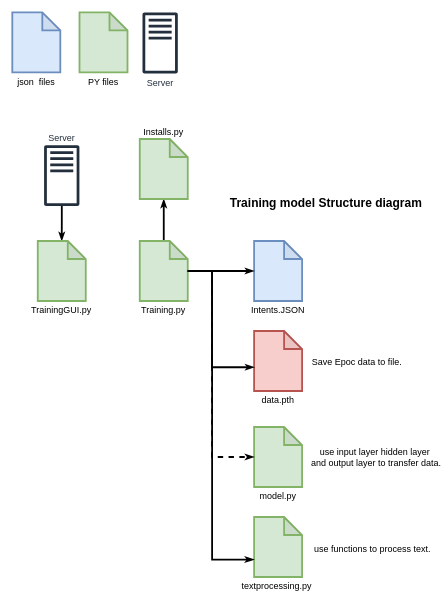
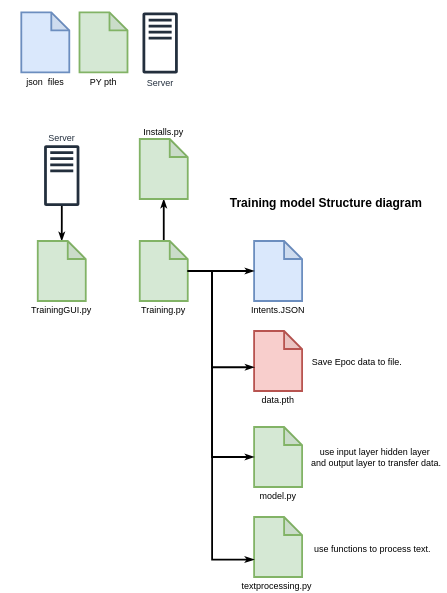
  <mxCell id="0" />
  <mxCell id="1" parent="0" />
- <mxCell id="2" value="&lt;span style=&quot;font-size: 15px;&quot;&gt;json&amp;nbsp; files&lt;/span&gt;" style="shape=note;whiteSpace=wrap;html=1;backgroundOutline=1;darkOpacity=0.05;fillColor=#dae8fc;strokeColor=#6c8ebf;strokeWidth=3;align=center;labelPosition=center;verticalLabelPosition=bottom;verticalAlign=top;" parent="1" vertex="1"><mxGeometry x="20" y="20" width="80" height="100" as="geometry" /></mxCell>
- <mxCell id="3" value="&lt;span style=&quot;font-size: 15px;&quot;&gt;PY files&lt;/span&gt;" style="shape=note;whiteSpace=wrap;html=1;backgroundOutline=1;darkOpacity=0.05;fillColor=#d5e8d4;strokeColor=#82b366;strokeWidth=3;align=center;labelPosition=center;verticalLabelPosition=bottom;verticalAlign=top;" parent="1" vertex="1"><mxGeometry x="132" y="20" width="80" height="100" as="geometry" /></mxCell>
+ <mxCell id="2" value="&lt;span style=&quot;font-size: 15px;&quot;&gt;json&amp;nbsp; files&lt;/span&gt;" style="shape=note;whiteSpace=wrap;html=1;backgroundOutline=1;darkOpacity=0.05;fillColor=#dae8fc;strokeColor=#6c8ebf;strokeWidth=3;align=center;labelPosition=center;verticalLabelPosition=bottom;verticalAlign=top;" parent="1" vertex="1"><mxGeometry x="35" y="20" width="80" height="100" as="geometry" /></mxCell>
+ <mxCell id="3" value="&lt;span style=&quot;font-size: 15px;&quot;&gt;PY pth&lt;/span&gt;" style="shape=note;whiteSpace=wrap;html=1;backgroundOutline=1;darkOpacity=0.05;fillColor=#d5e8d4;strokeColor=#82b366;strokeWidth=3;align=center;labelPosition=center;verticalLabelPosition=bottom;verticalAlign=top;" parent="1" vertex="1"><mxGeometry x="132" y="20" width="80" height="100" as="geometry" /></mxCell>
  <mxCell id="4" value="&lt;font style=&quot;font-size: 15px;&quot;&gt;Server&lt;/font&gt;" style="sketch=0;outlineConnect=0;fontColor=#232F3E;gradientColor=none;fillColor=#232F3D;strokeColor=none;dashed=0;verticalLabelPosition=bottom;verticalAlign=top;align=center;html=1;fontSize=12;fontStyle=0;aspect=fixed;pointerEvents=1;shape=mxgraph.aws4.traditional_server;" parent="1" vertex="1"><mxGeometry x="237" y="20" width="58.85" height="102" as="geometry" /></mxCell>
  <mxCell id="5" style="edgeStyle=orthogonalEdgeStyle;rounded=0;orthogonalLoop=1;jettySize=auto;html=1;strokeWidth=3;endArrow=classicThin;endFill=1;" parent="1" source="7" target="6" edge="1"><mxGeometry relative="1" as="geometry" /></mxCell>
  <mxCell id="6" value="&lt;span style=&quot;font-size: 15px;&quot;&gt;TrainingGUI.py&lt;/span&gt;" style="shape=note;whiteSpace=wrap;html=1;backgroundOutline=1;darkOpacity=0.05;fillColor=#d5e8d4;strokeColor=#82b366;strokeWidth=3;align=center;labelPosition=center;verticalLabelPosition=bottom;verticalAlign=top;" parent="1" vertex="1"><mxGeometry x="62.42" y="401" width="80" height="100" as="geometry" /></mxCell>
  <mxCell id="7" value="&lt;font style=&quot;font-size: 15px;&quot;&gt;Server&lt;/font&gt;" style="sketch=0;outlineConnect=0;fontColor=#232F3E;gradientColor=none;fillColor=#232F3D;strokeColor=none;dashed=0;verticalLabelPosition=top;verticalAlign=bottom;align=center;html=1;fontSize=12;fontStyle=0;aspect=fixed;pointerEvents=1;shape=mxgraph.aws4.traditional_server;labelPosition=center;" parent="1" vertex="1"><mxGeometry x="73" y="241" width="58.85" height="102" as="geometry" /></mxCell>
  <mxCell id="8" style="edgeStyle=orthogonalEdgeStyle;rounded=0;orthogonalLoop=1;jettySize=auto;html=1;strokeColor=default;strokeWidth=3;align=center;verticalAlign=middle;fontFamily=Helvetica;fontSize=11;fontColor=default;labelBackgroundColor=default;endArrow=classicThin;endFill=1;" parent="1" source="9" target="10" edge="1"><mxGeometry relative="1" as="geometry" /></mxCell>
  <mxCell id="9" value="&lt;span style=&quot;font-size: 15px;&quot;&gt;Training.py&lt;/span&gt;" style="shape=note;whiteSpace=wrap;html=1;backgroundOutline=1;darkOpacity=0.05;fillColor=#d5e8d4;strokeColor=#82b366;strokeWidth=3;align=center;labelPosition=center;verticalLabelPosition=bottom;verticalAlign=top;" parent="1" vertex="1"><mxGeometry x="232.42" y="401" width="80" height="100" as="geometry" /></mxCell>
  <mxCell id="10" value="&lt;span style=&quot;font-size: 15px;&quot;&gt;Installs.py&lt;/span&gt;" style="shape=note;whiteSpace=wrap;html=1;backgroundOutline=1;darkOpacity=0.05;fillColor=#d5e8d4;strokeColor=#82b366;strokeWidth=3;align=center;labelPosition=center;verticalLabelPosition=top;verticalAlign=bottom;" parent="1" vertex="1"><mxGeometry x="232.42" y="231" width="80" height="100" as="geometry" /></mxCell>
  <mxCell id="11" value="&lt;span style=&quot;font-size: 15px;&quot;&gt;Intents.JSON&lt;/span&gt;" style="shape=note;whiteSpace=wrap;html=1;backgroundOutline=1;darkOpacity=0.05;fillColor=#dae8fc;strokeColor=#6c8ebf;strokeWidth=3;align=center;labelPosition=center;verticalLabelPosition=bottom;verticalAlign=top;" parent="1" vertex="1"><mxGeometry x="423" y="401" width="80" height="100" as="geometry" /></mxCell>
  <mxCell id="12" style="edgeStyle=orthogonalEdgeStyle;rounded=0;orthogonalLoop=1;jettySize=auto;html=1;entryX=0;entryY=0.5;entryDx=0;entryDy=0;entryPerimeter=0;strokeColor=default;strokeWidth=3;align=center;verticalAlign=middle;fontFamily=Helvetica;fontSize=11;fontColor=default;labelBackgroundColor=default;endArrow=classicThin;endFill=1;" parent="1" source="9" target="11" edge="1"><mxGeometry relative="1" as="geometry" /></mxCell>
  <mxCell id="13" value="&lt;span style=&quot;font-size: 15px;&quot;&gt;data.pth&lt;/span&gt;" style="shape=note;whiteSpace=wrap;html=1;backgroundOutline=1;darkOpacity=0.05;fillColor=#f8cecc;strokeColor=#b85450;strokeWidth=3;align=center;labelPosition=center;verticalLabelPosition=bottom;verticalAlign=top;" parent="1" vertex="1"><mxGeometry x="423" y="551" width="80" height="100" as="geometry" /></mxCell>
  <mxCell id="14" style="edgeStyle=orthogonalEdgeStyle;rounded=0;orthogonalLoop=1;jettySize=auto;html=1;entryX=0.003;entryY=0.604;entryDx=0;entryDy=0;entryPerimeter=0;strokeColor=default;strokeWidth=3;align=center;verticalAlign=middle;fontFamily=Helvetica;fontSize=11;fontColor=default;labelBackgroundColor=default;endArrow=classicThin;endFill=1;" parent="1" source="9" target="13" edge="1"><mxGeometry relative="1" as="geometry"><Array as="points"><mxPoint x="353" y="451" /><mxPoint x="353" y="611" /></Array></mxGeometry></mxCell>
  <mxCell id="15" value="&lt;font style=&quot;font-size: 15px;&quot;&gt;Save Epoc data to file.&lt;/font&gt;" style="edgeLabel;html=1;align=center;verticalAlign=middle;resizable=0;points=[];fontFamily=Helvetica;fontSize=11;fontColor=default;labelBackgroundColor=default;rotation=0;" parent="14" vertex="1" connectable="0"><mxGeometry x="0.033" y="5" relative="1" as="geometry"><mxPoint x="235" y="51" as="offset" /></mxGeometry></mxCell>
  <mxCell id="16" value="&lt;span style=&quot;font-size: 15px;&quot;&gt;model.py&lt;/span&gt;" style="shape=note;whiteSpace=wrap;html=1;backgroundOutline=1;darkOpacity=0.05;fillColor=#d5e8d4;strokeColor=#82b366;strokeWidth=3;align=center;labelPosition=center;verticalLabelPosition=bottom;verticalAlign=top;" parent="1" vertex="1"><mxGeometry x="423" y="711" width="80" height="100" as="geometry" /></mxCell>
- <mxCell id="17" style="edgeStyle=orthogonalEdgeStyle;rounded=0;orthogonalLoop=1;jettySize=auto;html=1;entryX=0;entryY=0.5;entryDx=0;entryDy=0;entryPerimeter=0;strokeColor=default;strokeWidth=3;align=center;verticalAlign=middle;fontFamily=Helvetica;fontSize=11;fontColor=default;labelBackgroundColor=default;endArrow=classicThin;endFill=1;dashed=1;" parent="1" source="9" target="16" edge="1"><mxGeometry relative="1" as="geometry"><Array as="points"><mxPoint x="353" y="451" /><mxPoint x="353" y="761" /></Array></mxGeometry></mxCell>
+ <mxCell id="17" style="edgeStyle=orthogonalEdgeStyle;rounded=0;orthogonalLoop=1;jettySize=auto;html=1;entryX=0;entryY=0.5;entryDx=0;entryDy=0;entryPerimeter=0;strokeColor=default;strokeWidth=3;align=center;verticalAlign=middle;fontFamily=Helvetica;fontSize=11;fontColor=default;labelBackgroundColor=default;endArrow=classicThin;endFill=1;" parent="1" source="9" target="16" edge="1"><mxGeometry relative="1" as="geometry"><Array as="points"><mxPoint x="353" y="451" /><mxPoint x="353" y="761" /></Array></mxGeometry></mxCell>
  <mxCell id="18" value="&lt;span style=&quot;font-size: 15px;&quot;&gt;textprocessing.py&amp;nbsp;&lt;/span&gt;" style="shape=note;whiteSpace=wrap;html=1;backgroundOutline=1;darkOpacity=0.05;fillColor=#d5e8d4;strokeColor=#82b366;strokeWidth=3;align=center;labelPosition=center;verticalLabelPosition=bottom;verticalAlign=top;" parent="1" vertex="1"><mxGeometry x="423" y="861" width="80" height="100" as="geometry" /></mxCell>
  <mxCell id="19" style="edgeStyle=orthogonalEdgeStyle;rounded=0;orthogonalLoop=1;jettySize=auto;html=1;entryX=-0.003;entryY=0.709;entryDx=0;entryDy=0;entryPerimeter=0;strokeColor=default;strokeWidth=3;align=center;verticalAlign=middle;fontFamily=Helvetica;fontSize=11;fontColor=default;labelBackgroundColor=default;endArrow=classicThin;endFill=1;" parent="1" source="9" target="18" edge="1"><mxGeometry relative="1" as="geometry"><Array as="points"><mxPoint x="353" y="451" /><mxPoint x="353" y="932" /></Array></mxGeometry></mxCell>
  <mxCell id="20" value="&lt;span style=&quot;font-size: 15px;&quot;&gt;use input layer hidden layer&lt;/span&gt;&lt;div&gt;&lt;span style=&quot;font-size: 15px;&quot;&gt;&amp;nbsp;and output layer to transfer data.&lt;/span&gt;&lt;/div&gt;" style="edgeLabel;html=1;align=center;verticalAlign=middle;resizable=0;points=[];fontFamily=Helvetica;fontSize=11;fontColor=default;labelBackgroundColor=default;rotation=0;" vertex="1" connectable="0" parent="1"><mxGeometry x="623" y="760.999" as="geometry" /></mxCell>
  <mxCell id="21" value="&lt;span style=&quot;font-size: 15px;&quot;&gt;use functions to process text.&lt;/span&gt;" style="edgeLabel;html=1;align=center;verticalAlign=middle;resizable=0;points=[];fontFamily=Helvetica;fontSize=11;fontColor=default;labelBackgroundColor=default;rotation=0;" vertex="1" connectable="0" parent="1"><mxGeometry x="623" y="910.999" as="geometry"><mxPoint x="-4" y="3" as="offset" /></mxGeometry></mxCell>
  <mxCell id="22" value="&lt;span style=&quot;font-size: 20px;&quot;&gt;&lt;b&gt;Training model Structure diagram&lt;/b&gt;&lt;/span&gt;" style="text;html=1;align=center;verticalAlign=middle;whiteSpace=wrap;rounded=0;fontFamily=Helvetica;fontSize=11;fontColor=default;labelBackgroundColor=default;" vertex="1" parent="1"><mxGeometry x="363" y="321" width="360" height="30" as="geometry" /></mxCell>
